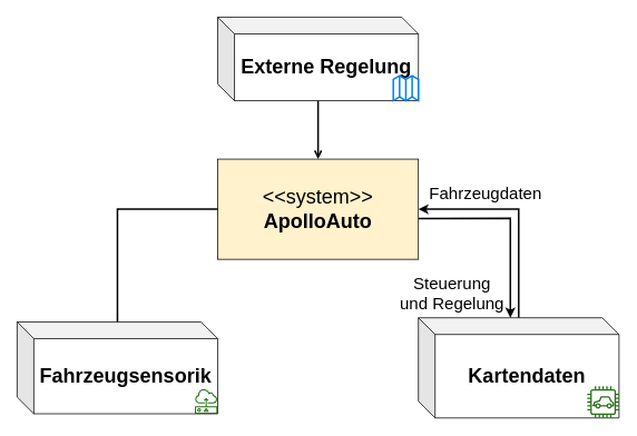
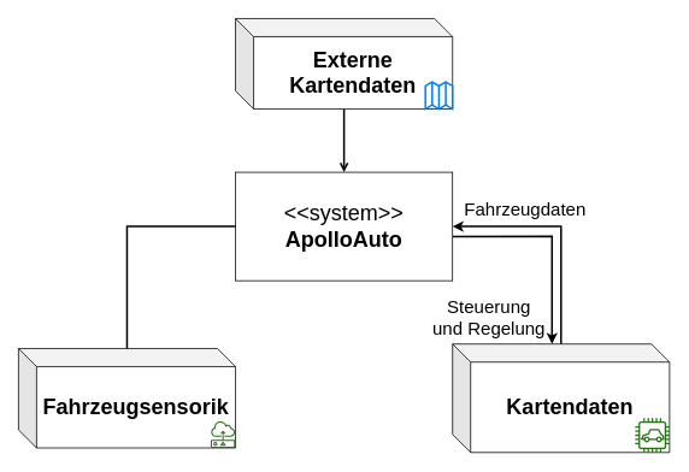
  <mxCell id="0" />
  <mxCell id="1" parent="0" />
  <mxCell id="2" value="&lt;div&gt;&lt;font style=&quot;font-size: 20px&quot;&gt;Steuerung &lt;br&gt;&lt;/font&gt;&lt;/div&gt;&lt;div&gt;&lt;font style=&quot;font-size: 20px&quot;&gt;und Regelung&lt;/font&gt;&lt;/div&gt;" style="edgeStyle=orthogonalEdgeStyle;rounded=0;orthogonalLoop=1;jettySize=auto;html=1;exitX=1;exitY=0.592;exitDx=0;exitDy=0;entryX=0;entryY=0;entryDx=110;entryDy=0;entryPerimeter=0;exitPerimeter=0;strokeWidth=2;" edge="1" parent="1" source="4" target="6"><mxGeometry x="0.738" y="-70" relative="1" as="geometry"><mxPoint as="offset" /></mxGeometry></mxCell>
  <mxCell id="3" style="edgeStyle=orthogonalEdgeStyle;rounded=0;orthogonalLoop=1;jettySize=auto;html=1;exitX=0.5;exitY=0;exitDx=0;exitDy=0;strokeWidth=2;" edge="1" parent="1" source="4"><mxGeometry relative="1" as="geometry"><mxPoint x="380" y="190" as="targetPoint" /></mxGeometry></mxCell>
- <mxCell id="4" value="&lt;div style=&quot;font-size: 24px&quot;&gt;&lt;font style=&quot;font-size: 24px&quot;&gt;&amp;lt;&amp;lt;system&amp;gt;&amp;gt;&lt;/font&gt;&lt;/div&gt;&lt;div style=&quot;font-size: 24px&quot;&gt;&lt;font style=&quot;font-size: 24px&quot;&gt;&lt;b&gt;ApolloAuto&lt;/b&gt;&lt;br&gt;&lt;/font&gt;&lt;/div&gt;" style="rounded=0;whiteSpace=wrap;html=1;fillColor=#fff2cc;" vertex="1" parent="1"><mxGeometry x="260" y="190" width="240" height="120" as="geometry" /></mxCell>
+ <mxCell id="4" value="&lt;div style=&quot;font-size: 24px&quot;&gt;&lt;font style=&quot;font-size: 24px&quot;&gt;&amp;lt;&amp;lt;system&amp;gt;&amp;gt;&lt;/font&gt;&lt;/div&gt;&lt;div style=&quot;font-size: 24px&quot;&gt;&lt;font style=&quot;font-size: 24px&quot;&gt;&lt;b&gt;ApolloAuto&lt;/b&gt;&lt;br&gt;&lt;/font&gt;&lt;/div&gt;" style="rounded=0;whiteSpace=wrap;html=1;" vertex="1" parent="1"><mxGeometry x="260" y="190" width="240" height="120" as="geometry" /></mxCell>
  <mxCell id="5" value="&lt;font style=&quot;font-size: 20px&quot;&gt;Fahrzeugdaten&lt;font style=&quot;font-size: 20px&quot;&gt;&lt;br&gt;&lt;/font&gt;&lt;/font&gt;" style="edgeStyle=orthogonalEdgeStyle;rounded=0;orthogonalLoop=1;jettySize=auto;html=1;entryX=1;entryY=0.5;entryDx=0;entryDy=0;strokeWidth=2;" edge="1" parent="1" source="6" target="4"><mxGeometry x="0.36" y="-20" relative="1" as="geometry"><mxPoint as="offset" /></mxGeometry></mxCell>
  <mxCell id="6" value="&lt;b&gt;&lt;font style=&quot;font-size: 24px&quot;&gt;Kartendaten&lt;/font&gt;&lt;/b&gt;" style="shape=cube;whiteSpace=wrap;html=1;boundedLbl=1;backgroundOutline=1;darkOpacity=0.05;darkOpacity2=0.1;direction=east;" vertex="1" parent="1"><mxGeometry x="500" y="380" width="240" height="120" as="geometry" /></mxCell>
  <mxCell id="7" style="edgeStyle=orthogonalEdgeStyle;rounded=0;orthogonalLoop=1;jettySize=auto;html=1;entryX=0;entryY=0.5;entryDx=0;entryDy=0;strokeWidth=2;endArrow=none;" edge="1" parent="1" source="8" target="4"><mxGeometry relative="1" as="geometry" /></mxCell>
  <mxCell id="8" value="&lt;b&gt;&lt;font style=&quot;font-size: 24px&quot;&gt;Fahrzeugsensorik&lt;/font&gt;&lt;/b&gt;" style="shape=cube;whiteSpace=wrap;html=1;boundedLbl=1;backgroundOutline=1;darkOpacity=0.05;darkOpacity2=0.1;direction=east;" vertex="1" parent="1"><mxGeometry x="20" y="385" width="240" height="110" as="geometry" /></mxCell>
  <mxCell id="9" style="edgeStyle=orthogonalEdgeStyle;rounded=0;orthogonalLoop=1;jettySize=auto;html=1;strokeWidth=2;endArrow=open;" edge="1" parent="1" source="10" target="4"><mxGeometry relative="1" as="geometry" /></mxCell>
- <mxCell id="10" value="&lt;b&gt;&lt;font style=&quot;font-size: 24px&quot;&gt;Externe Regelung&lt;br&gt;&lt;/font&gt;&lt;/b&gt;" style="shape=cube;whiteSpace=wrap;html=1;boundedLbl=1;backgroundOutline=1;darkOpacity=0.05;darkOpacity2=0.1;direction=east;" vertex="1" parent="1"><mxGeometry x="260" y="20" width="240" height="100" as="geometry" /></mxCell>
+ <mxCell id="10" value="&lt;b&gt;&lt;font style=&quot;font-size: 24px&quot;&gt;Externe Kartendaten&lt;br&gt;&lt;/font&gt;&lt;/b&gt;" style="shape=cube;whiteSpace=wrap;html=1;boundedLbl=1;backgroundOutline=1;darkOpacity=0.05;darkOpacity2=0.1;direction=east;" vertex="1" parent="1"><mxGeometry x="260" y="20" width="240" height="100" as="geometry" /></mxCell>
  <mxCell id="11" value="" style="html=1;verticalLabelPosition=bottom;align=center;labelBackgroundColor=#ffffff;verticalAlign=top;strokeWidth=2;strokeColor=#0080F0;shadow=0;dashed=0;shape=mxgraph.ios7.icons.map;" vertex="1" parent="1"><mxGeometry x="470" y="90" width="30" height="30" as="geometry" /></mxCell>
  <mxCell id="12" value="" style="outlineConnect=0;fontColor=#232F3E;gradientColor=none;fillColor=#277116;strokeColor=none;dashed=0;verticalLabelPosition=bottom;verticalAlign=top;align=center;html=1;fontSize=12;fontStyle=0;aspect=fixed;pointerEvents=1;shape=mxgraph.aws4.car;" vertex="1" parent="1"><mxGeometry x="702" y="462" width="38" height="38" as="geometry" /></mxCell>
  <mxCell id="13" value="" style="outlineConnect=0;fontColor=#232F3E;gradientColor=none;fillColor=#277116;strokeColor=none;dashed=0;verticalLabelPosition=bottom;verticalAlign=top;align=center;html=1;fontSize=12;fontStyle=0;aspect=fixed;pointerEvents=1;shape=mxgraph.aws4.sensor;" vertex="1" parent="1"><mxGeometry x="232.31" y="465" width="27.69" height="30" as="geometry" /></mxCell>
